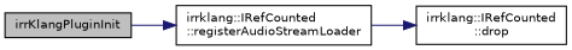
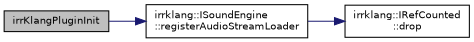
  digraph {
    rankdir=LR
    node [color=black fontname=Helvetica fontsize=10 shape=record]
    edge [color=midnightblue fontname=Helvetica fontsize=10 labelfontname=Helvetica labelfontsize=10 style=solid]
    n1 [fillcolor=grey75 fontcolor=black height=0.2 label=irrKlangPluginInit style=filled width=0.4]
-   n2 [height=0.2 label="irrklang::IRefCounted\l::registerAudioStreamLoader" width=0.4]
+   n2 [height=0.2 label="irrklang::ISoundEngine\l::registerAudioStreamLoader" width=0.4]
    n3 [height=0.2 label="irrklang::IRefCounted\l::drop" width=0.4]
    n1 -> n2
    n2 -> n3
  }
